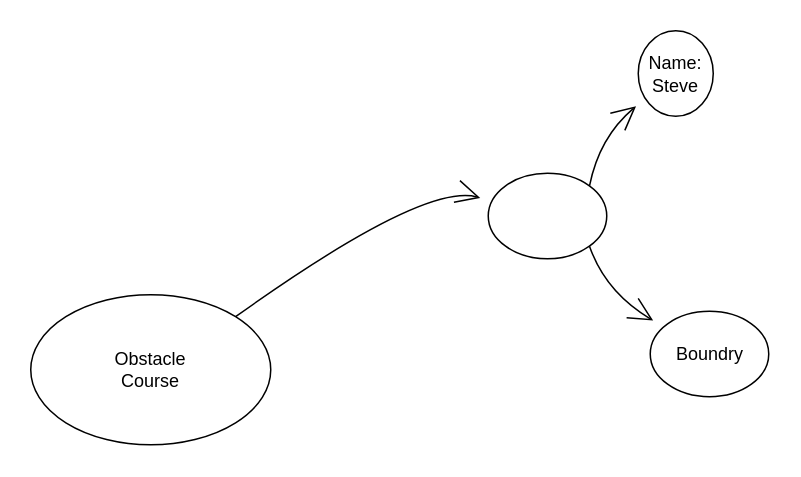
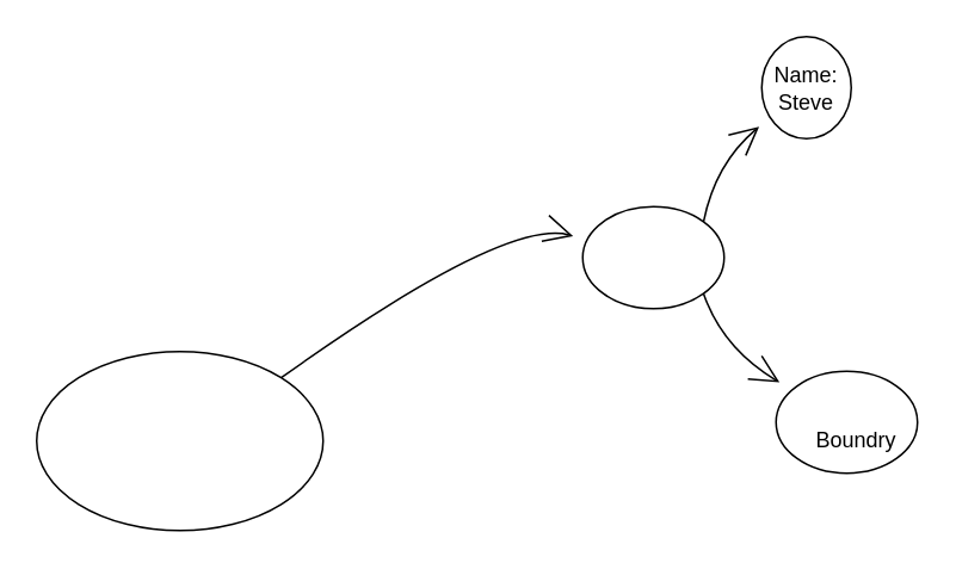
  <mxCell id="0" />
  <mxCell id="1" parent="0" />
  <mxCell id="2" value="" style="ellipse;whiteSpace=wrap;html=1;hachureGap=4;" vertex="1" parent="1"><mxGeometry x="20" y="196" width="160" height="100" as="geometry" /></mxCell>
- <mxCell id="3" value="Obstacle Course" style="text;strokeColor=none;fillColor=none;html=1;align=center;verticalAlign=middle;whiteSpace=wrap;rounded=0;hachureGap=4;" vertex="1" parent="1"><mxGeometry x="70" y="231" width="60" height="30" as="geometry" /></mxCell>
  <mxCell id="4" value="" style="edgeStyle=none;orthogonalLoop=1;jettySize=auto;html=1;rounded=0;endArrow=open;startSize=14;endSize=14;sourcePerimeterSpacing=8;targetPerimeterSpacing=8;curved=1;exitX=1;exitY=0;exitDx=0;exitDy=0;" edge="1" parent="1" source="2" target="7"><mxGeometry width="120" relative="1" as="geometry"><mxPoint x="224.8" y="120.6" as="sourcePoint" /><mxPoint x="344.8" y="120.6" as="targetPoint" /><Array as="points"><mxPoint x="282" y="121" /></Array></mxGeometry></mxCell>
  <mxCell id="5" style="edgeStyle=none;curved=1;rounded=0;orthogonalLoop=1;jettySize=auto;html=1;exitX=1;exitY=0;exitDx=0;exitDy=0;endArrow=open;startSize=14;endSize=14;sourcePerimeterSpacing=8;targetPerimeterSpacing=8;" edge="1" parent="1" source="7" target="8"><mxGeometry relative="1" as="geometry"><Array as="points"><mxPoint x="399" y="91" /></Array></mxGeometry></mxCell>
  <mxCell id="6" style="edgeStyle=none;curved=1;rounded=0;orthogonalLoop=1;jettySize=auto;html=1;exitX=1;exitY=1;exitDx=0;exitDy=0;endArrow=open;startSize=14;endSize=14;sourcePerimeterSpacing=8;targetPerimeterSpacing=8;" edge="1" parent="1" source="7" target="9"><mxGeometry relative="1" as="geometry"><Array as="points"><mxPoint x="403" y="194" /></Array></mxGeometry></mxCell>
  <mxCell id="7" value="" style="ellipse;whiteSpace=wrap;html=1;hachureGap=4;" vertex="1" parent="1"><mxGeometry x="325" y="115" width="79" height="57" as="geometry" /></mxCell>
  <mxCell id="8" value="Name:&lt;br&gt;Steve" style="ellipse;whiteSpace=wrap;html=1;hachureGap=4;" vertex="1" parent="1"><mxGeometry x="425" y="20" width="50" height="57" as="geometry" /></mxCell>
  <mxCell id="9" value="" style="ellipse;whiteSpace=wrap;html=1;hachureGap=4;" vertex="1" parent="1"><mxGeometry x="433" y="207" width="79" height="57" as="geometry" /></mxCell>
- <mxCell id="10" value="Boundry" style="text;strokeColor=none;fillColor=none;html=1;align=center;verticalAlign=middle;whiteSpace=wrap;rounded=0;hachureGap=4;" vertex="1" parent="1"><mxGeometry x="442.5" y="220.5" width="60" height="30" as="geometry" /></mxCell>
+ <mxCell id="10" value="Boundry" style="text;strokeColor=none;fillColor=none;html=1;align=center;verticalAlign=middle;whiteSpace=wrap;rounded=0;hachureGap=4;" vertex="1" parent="1"><mxGeometry x="447.5" y="230.5" width="60" height="30" as="geometry" /></mxCell>
